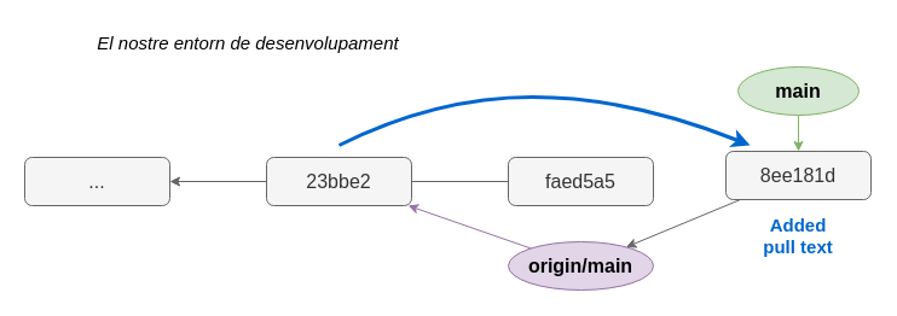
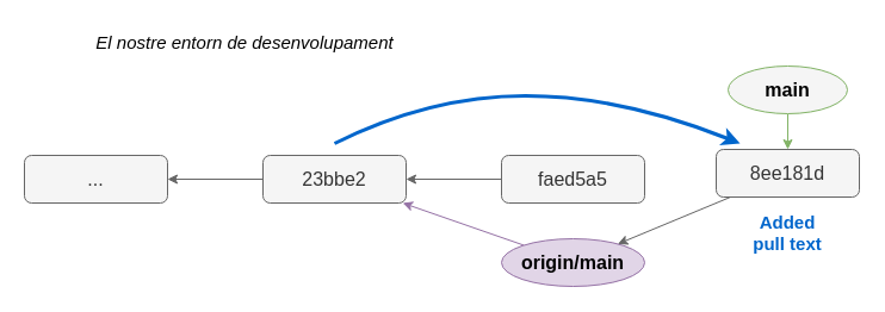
  <mxCell id="0" />
  <mxCell id="1" parent="0" />
  <mxCell id="2" style="rounded=0;orthogonalLoop=1;jettySize=auto;html=1;fillColor=#d5e8d4;strokeColor=#82b366;" parent="1" source="3" target="12" edge="1"><mxGeometry relative="1" as="geometry"><mxPoint x="-140" y="95" as="sourcePoint" /></mxGeometry></mxCell>
- <mxCell id="3" value="main" style="ellipse;whiteSpace=wrap;html=1;fillColor=#d5e8d4;strokeColor=#82b366;fontSize=16;fontStyle=1" parent="1" vertex="1"><mxGeometry x="610" y="55" width="100" height="40" as="geometry" /></mxCell>
+ <mxCell id="3" value="main" style="ellipse;whiteSpace=wrap;html=1;fillColor=#f5f5f5;strokeColor=#82b366;fontSize=16;fontStyle=1;" parent="1" vertex="1"><mxGeometry x="610" y="55" width="100" height="40" as="geometry" /></mxCell>
  <mxCell id="4" style="rounded=0;orthogonalLoop=1;jettySize=auto;html=1;fillColor=#e1d5e7;strokeColor=#9673a6;" parent="1" source="5" target="6" edge="1"><mxGeometry relative="1" as="geometry" /></mxCell>
  <mxCell id="5" value="origin/main" style="ellipse;whiteSpace=wrap;html=1;fillColor=#e1d5e7;strokeColor=#9673a6;fontSize=16;fontStyle=1" parent="1" vertex="1"><mxGeometry x="420" y="200" width="120" height="40" as="geometry" /></mxCell>
  <mxCell id="6" value="23bbe2" style="rounded=1;whiteSpace=wrap;html=1;fontSize=16;fillColor=#f5f5f5;strokeColor=#666666;fontColor=#333333;fontStyle=0;labelBorderColor=none;" parent="1" vertex="1"><mxGeometry x="220" y="130" width="120" height="40" as="geometry" /></mxCell>
  <mxCell id="7" value="..." style="rounded=1;whiteSpace=wrap;html=1;fontSize=16;fillColor=#f5f5f5;strokeColor=#666666;fontColor=#333333;" parent="1" vertex="1"><mxGeometry x="20" y="130" width="120" height="40" as="geometry" /></mxCell>
  <mxCell id="8" style="rounded=0;orthogonalLoop=1;jettySize=auto;html=1;fillColor=#f5f5f5;strokeColor=#666666;exitX=0;exitY=0.5;exitDx=0;exitDy=0;entryX=1;entryY=0.5;entryDx=0;entryDy=0;" parent="1" source="6" target="7" edge="1"><mxGeometry relative="1" as="geometry"><mxPoint x="30" y="120" as="sourcePoint" /><mxPoint x="-50" y="143" as="targetPoint" /></mxGeometry></mxCell>
  <mxCell id="9" value="&lt;i&gt;&lt;font style=&quot;font-size: 15px;&quot;&gt;El nostre entorn de desenvolupament&lt;/font&gt;&lt;/i&gt;" style="text;html=1;strokeColor=none;fillColor=none;align=center;verticalAlign=middle;whiteSpace=wrap;rounded=0;" vertex="1" parent="1"><mxGeometry x="30" y="20" width="350" height="30" as="geometry" /></mxCell>
  <mxCell id="10" value="faed5a5" style="rounded=1;whiteSpace=wrap;html=1;fontSize=16;fillColor=#f5f5f5;strokeColor=#666666;fontColor=#333333;fontStyle=0;labelBorderColor=none;" vertex="1" parent="1"><mxGeometry x="420" y="130" width="120" height="40" as="geometry" /></mxCell>
- <mxCell id="11" style="rounded=0;orthogonalLoop=1;jettySize=auto;html=1;fillColor=#f5f5f5;strokeColor=#666666;exitX=0;exitY=0.5;exitDx=0;exitDy=0;endArrow=none;" edge="1" parent="1" source="10" target="6"><mxGeometry relative="1" as="geometry"><mxPoint x="230" y="160" as="sourcePoint" /><mxPoint x="150" y="160" as="targetPoint" /></mxGeometry></mxCell>
+ <mxCell id="11" style="rounded=0;orthogonalLoop=1;jettySize=auto;html=1;fillColor=#f5f5f5;strokeColor=#666666;exitX=0;exitY=0.5;exitDx=0;exitDy=0;" edge="1" parent="1" source="10" target="6"><mxGeometry relative="1" as="geometry"><mxPoint x="230" y="160" as="sourcePoint" /><mxPoint x="150" y="160" as="targetPoint" /></mxGeometry></mxCell>
  <mxCell id="12" value="8ee181d" style="rounded=1;whiteSpace=wrap;html=1;fontSize=16;fillColor=#f5f5f5;strokeColor=#666666;fontColor=#333333;fontStyle=0;labelBorderColor=none;" vertex="1" parent="1"><mxGeometry x="600" y="125" width="120" height="40" as="geometry" /></mxCell>
  <mxCell id="13" style="rounded=0;orthogonalLoop=1;jettySize=auto;html=1;fillColor=#f5f5f5;strokeColor=#666666;" edge="1" parent="1" source="12" target="5"><mxGeometry relative="1" as="geometry"><mxPoint x="450" y="240" as="sourcePoint" /><mxPoint x="330" y="180" as="targetPoint" /></mxGeometry></mxCell>
  <mxCell id="14" value="" style="curved=1;endArrow=classic;html=1;rounded=0;fontColor=#0066CC;strokeWidth=3;strokeColor=#0066CC;" edge="1" parent="1"><mxGeometry width="50" height="50" relative="1" as="geometry"><mxPoint x="280" y="120" as="sourcePoint" /><mxPoint x="620" y="120" as="targetPoint" /><Array as="points"><mxPoint x="360" y="80" /><mxPoint x="520" y="80" /></Array></mxGeometry></mxCell>
  <mxCell id="15" value="&lt;font color=&quot;#0066cc&quot; style=&quot;font-size: 15px;&quot;&gt;&lt;b&gt;Added pull text&lt;/b&gt;&lt;/font&gt;" style="text;html=1;strokeColor=none;fillColor=none;align=center;verticalAlign=middle;whiteSpace=wrap;rounded=0;" vertex="1" parent="1"><mxGeometry x="630" y="180" width="60" height="30" as="geometry" /></mxCell>
